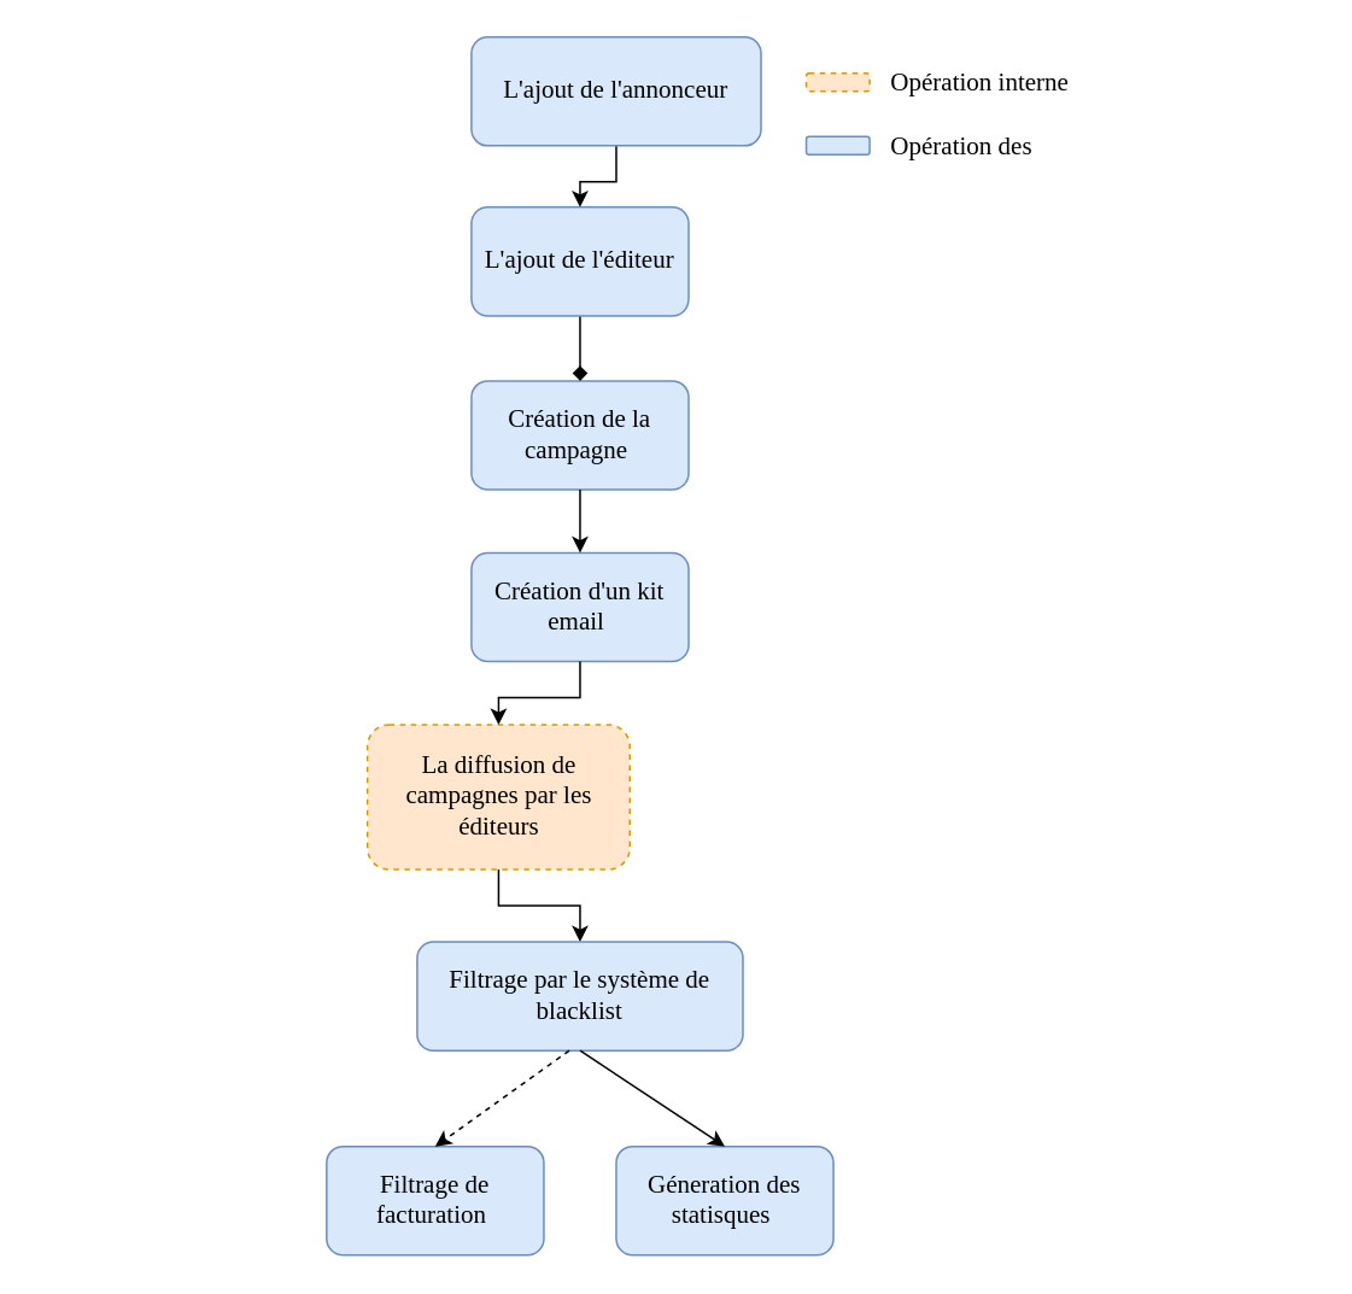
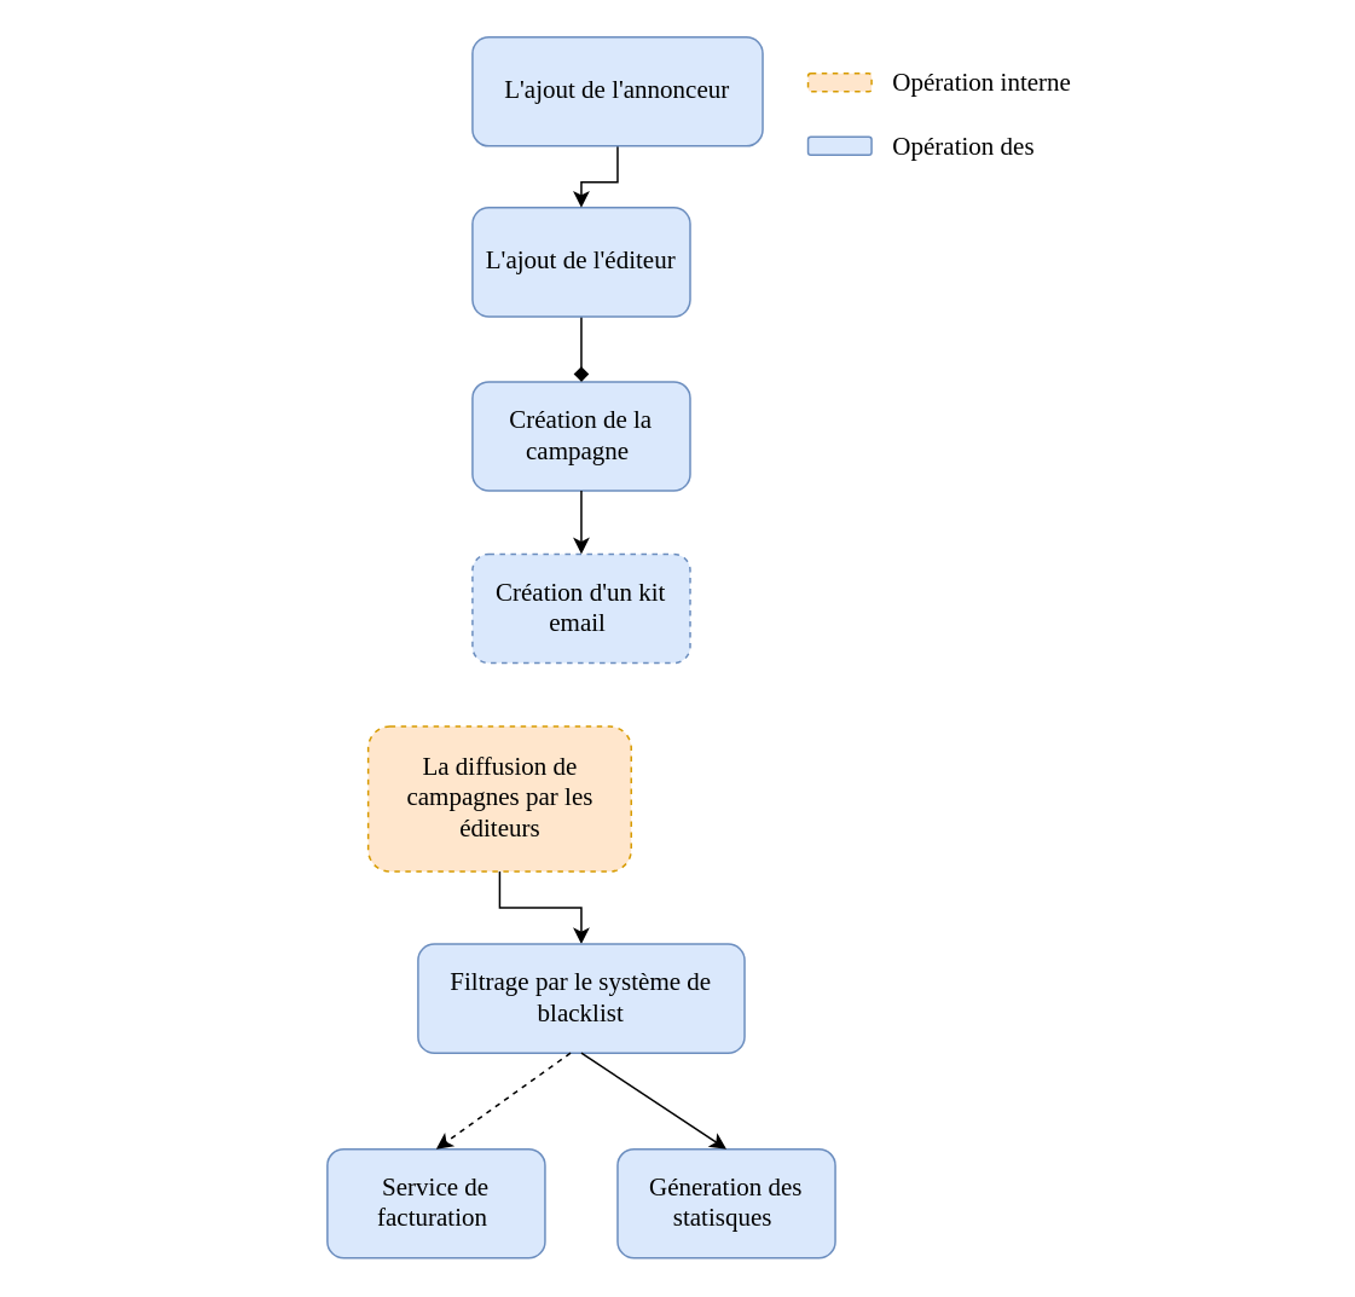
  <mxCell id="0" />
  <mxCell id="1" parent="0" />
  <mxCell id="2" value="" style="group" vertex="1" connectable="0" parent="1"><mxGeometry x="20" y="210" width="705" height="428" as="geometry" /></mxCell>
  <mxCell id="3" value="" style="group;fontFamily=Times New Roman;fontStyle=0;fontSize=14;" parent="2" vertex="1" connectable="0"><mxGeometry width="705" height="400" as="geometry" /></mxCell>
  <mxCell id="4" value="" style="group;fontFamily=Times New Roman;fontStyle=0;fontSize=14;" parent="3" vertex="1" connectable="0"><mxGeometry x="240" width="120" height="170" as="geometry" /></mxCell>
  <mxCell id="5" value="Création de la campagne&amp;nbsp;" style="rounded=1;whiteSpace=wrap;html=1;fontFamily=Times New Roman;fontStyle=0;fontSize=14;fillColor=#dae8fc;strokeColor=#6c8ebf;" parent="4" vertex="1"><mxGeometry width="120" height="60" as="geometry" /></mxCell>
- <mxCell id="6" value="Création d'un kit email&amp;nbsp;" style="rounded=1;whiteSpace=wrap;html=1;fontFamily=Times New Roman;fontStyle=0;fontSize=14;fillColor=#dae8fc;strokeColor=#6c8ebf;" parent="4" vertex="1"><mxGeometry y="95" width="120" height="60" as="geometry" /></mxCell>
+ <mxCell id="6" value="Création d'un kit email&amp;nbsp;" style="rounded=1;whiteSpace=wrap;html=1;fontFamily=Times New Roman;fontStyle=0;fontSize=14;fillColor=#dae8fc;strokeColor=#6c8ebf;dashed=1;" parent="4" vertex="1"><mxGeometry y="95" width="120" height="60" as="geometry" /></mxCell>
  <mxCell id="7" value="" style="edgeStyle=orthogonalEdgeStyle;rounded=0;orthogonalLoop=1;jettySize=auto;html=1;fontFamily=Times New Roman;fontStyle=0;fontSize=14;" parent="4" source="5" target="6" edge="1"><mxGeometry relative="1" as="geometry" /></mxCell>
  <mxCell id="8" value="" style="edgeStyle=orthogonalEdgeStyle;rounded=0;orthogonalLoop=1;jettySize=auto;html=1;" edge="1" parent="3" source="9" target="11"><mxGeometry relative="1" as="geometry" /></mxCell>
  <mxCell id="9" value="La diffusion de campagnes par les éditeurs" style="rounded=1;whiteSpace=wrap;html=1;fontFamily=Times New Roman;fontSize=14;dashed=1;fillColor=#ffe6cc;strokeColor=#d79b00;" parent="3" vertex="1"><mxGeometry x="182.5" y="190" width="145" height="80" as="geometry" /></mxCell>
- <mxCell id="10" value="" style="edgeStyle=orthogonalEdgeStyle;rounded=0;orthogonalLoop=1;jettySize=auto;html=1;fontFamily=Times New Roman;fontSize=14;" parent="3" source="6" target="9" edge="1"><mxGeometry relative="1" as="geometry" /></mxCell>
  <mxCell id="11" value="Filtrage par le système de blacklist" style="rounded=1;whiteSpace=wrap;html=1;fontFamily=Times New Roman;fontStyle=0;fontSize=14;fillColor=#dae8fc;strokeColor=#6c8ebf;" vertex="1" parent="3"><mxGeometry x="210" y="310" width="180" height="60" as="geometry" /></mxCell>
  <mxCell id="12" value="" style="edgeStyle=orthogonalEdgeStyle;rounded=0;orthogonalLoop=1;jettySize=auto;html=1;endArrow=diamond;" edge="1" parent="1" source="13" target="5"><mxGeometry relative="1" as="geometry" /></mxCell>
  <mxCell id="13" value="L'ajout de l'éditeur" style="rounded=1;whiteSpace=wrap;html=1;fontFamily=Times New Roman;fontStyle=0;fontSize=14;fillColor=#dae8fc;strokeColor=#6c8ebf;" vertex="1" parent="1"><mxGeometry x="260" y="114" width="120" height="60" as="geometry" /></mxCell>
  <mxCell id="14" value="" style="edgeStyle=orthogonalEdgeStyle;rounded=0;orthogonalLoop=1;jettySize=auto;html=1;" edge="1" parent="1" source="15" target="13"><mxGeometry relative="1" as="geometry" /></mxCell>
  <mxCell id="15" value="L'ajout de l'annonceur" style="rounded=1;whiteSpace=wrap;html=1;fontFamily=Times New Roman;fontStyle=0;fontSize=14;fillColor=#dae8fc;strokeColor=#6c8ebf;" vertex="1" parent="1"><mxGeometry x="260" y="20" width="160" height="60" as="geometry" /></mxCell>
  <mxCell id="16" value="" style="rounded=1;whiteSpace=wrap;html=1;fontFamily=Times New Roman;fontSize=14;dashed=1;fillColor=#ffe6cc;strokeColor=#d79b00;" parent="1" vertex="1"><mxGeometry x="445" y="40" width="35" height="10" as="geometry" /></mxCell>
  <mxCell id="17" value="Opération interne&amp;nbsp;" style="text;html=1;resizable=0;points=[];autosize=1;align=left;verticalAlign=top;spacingTop=-4;fontSize=14;fontFamily=Times New Roman;" parent="1" vertex="1"><mxGeometry x="490" y="35" width="120" height="20" as="geometry" /></mxCell>
  <mxCell id="18" value="Opération des" style="text;html=1;resizable=0;points=[];autosize=1;align=left;verticalAlign=top;spacingTop=-4;fontSize=14;fontFamily=Times New Roman;" parent="1" vertex="1"><mxGeometry x="490" y="70" width="120" height="20" as="geometry" /></mxCell>
  <mxCell id="19" value="" style="rounded=1;whiteSpace=wrap;html=1;fontFamily=Times New Roman;fontSize=14;fillColor=#dae8fc;strokeColor=#6c8ebf;" parent="1" vertex="1"><mxGeometry x="445" y="75" width="35" height="10" as="geometry" /></mxCell>
- <mxCell id="20" value="Filtrage de facturation&amp;nbsp;" style="rounded=1;whiteSpace=wrap;html=1;fontFamily=Times New Roman;fontStyle=0;fontSize=14;fillColor=#dae8fc;strokeColor=#6c8ebf;" parent="1" vertex="1"><mxGeometry x="180" y="633" width="120" height="60" as="geometry" /></mxCell>
+ <mxCell id="20" value="Service de facturation&amp;nbsp;" style="rounded=1;whiteSpace=wrap;html=1;fontFamily=Times New Roman;fontStyle=0;fontSize=14;fillColor=#dae8fc;strokeColor=#6c8ebf;" parent="1" vertex="1"><mxGeometry x="180" y="633" width="120" height="60" as="geometry" /></mxCell>
  <mxCell id="21" value="Géneration des statisques&amp;nbsp;" style="rounded=1;whiteSpace=wrap;html=1;fontFamily=Times New Roman;fontStyle=0;fontSize=14;fillColor=#dae8fc;strokeColor=#6c8ebf;" vertex="1" parent="1"><mxGeometry x="340" y="633" width="120" height="60" as="geometry" /></mxCell>
  <mxCell id="22" value="" style="endArrow=classic;html=1;exitX=0.467;exitY=1;exitDx=0;exitDy=0;exitPerimeter=0;entryX=0.5;entryY=0;entryDx=0;entryDy=0;dashed=1;" edge="1" parent="1" source="11" target="20"><mxGeometry width="50" height="50" relative="1" as="geometry"><mxPoint x="235" y="773" as="sourcePoint" /><mxPoint x="285" y="723" as="targetPoint" /></mxGeometry></mxCell>
  <mxCell id="23" value="" style="endArrow=classic;html=1;exitX=0.5;exitY=1;exitDx=0;exitDy=0;entryX=0.5;entryY=0;entryDx=0;entryDy=0;" edge="1" parent="1" source="11" target="21"><mxGeometry width="50" height="50" relative="1" as="geometry"><mxPoint x="324.06" y="590" as="sourcePoint" /><mxPoint x="250" y="643" as="targetPoint" /></mxGeometry></mxCell>
